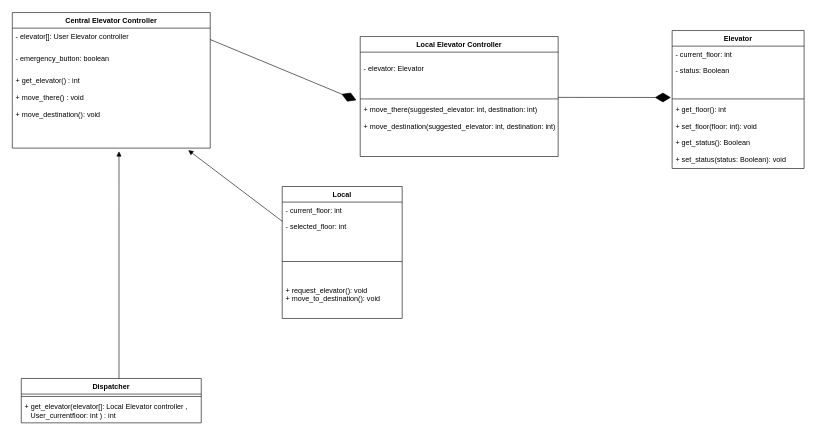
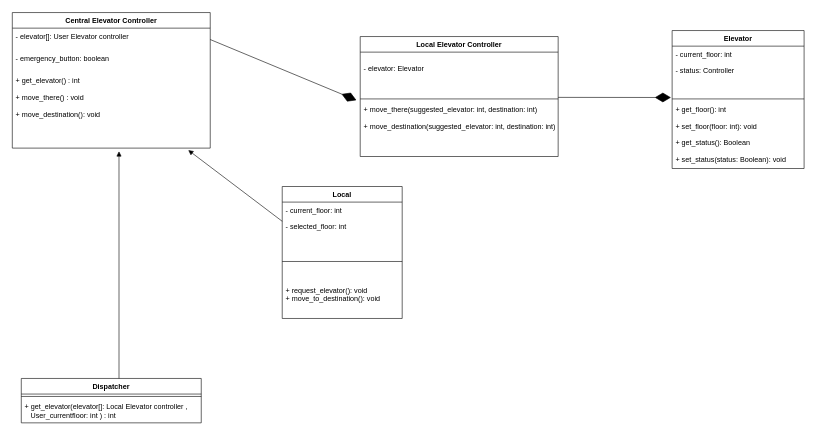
  <mxCell id="0" />
  <mxCell id="1" parent="0" />
  <mxCell id="2" value="Central Elevator Controller" style="swimlane;fontStyle=1;align=center;verticalAlign=top;childLayout=stackLayout;horizontal=1;startSize=26;horizontalStack=0;resizeParent=1;resizeParentMax=0;resizeLast=0;collapsible=1;marginBottom=0;" parent="1" vertex="1"><mxGeometry x="20" y="20" width="330" height="226" as="geometry" /></mxCell>
  <mxCell id="3" value="- elevator[]: User Elevator controller" style="text;strokeColor=none;fillColor=none;align=left;verticalAlign=top;spacingLeft=4;spacingRight=4;overflow=hidden;rotatable=0;points=[[0,0.5],[1,0.5]];portConstraint=eastwest;" parent="2" vertex="1"><mxGeometry y="26" width="330" height="38" as="geometry" /></mxCell>
  <mxCell id="4" value="- emergency_button: boolean" style="text;strokeColor=none;fillColor=none;align=left;verticalAlign=top;spacingLeft=4;spacingRight=4;overflow=hidden;rotatable=0;points=[[0,0.5],[1,0.5]];portConstraint=eastwest;" parent="2" vertex="1"><mxGeometry y="64" width="330" height="36" as="geometry" /></mxCell>
  <mxCell id="5" value="+ get_elevator() : int&#10;&#10;+ move_there() : void&#10;&#10;+ move_destination(): void&#10;" style="text;strokeColor=none;fillColor=none;align=left;verticalAlign=top;spacingLeft=4;spacingRight=4;overflow=hidden;rotatable=0;points=[[0,0.5],[1,0.5]];portConstraint=eastwest;" parent="2" vertex="1"><mxGeometry y="100" width="330" height="126" as="geometry" /></mxCell>
  <mxCell id="6" value="Local Elevator Controller" style="swimlane;fontStyle=1;align=center;verticalAlign=top;childLayout=stackLayout;horizontal=1;startSize=26;horizontalStack=0;resizeParent=1;resizeParentMax=0;resizeLast=0;collapsible=1;marginBottom=0;" parent="1" vertex="1"><mxGeometry x="600" y="60" width="330" height="200" as="geometry" /></mxCell>
  <mxCell id="7" value="&#10;- elevator: Elevator" style="text;strokeColor=none;fillColor=none;align=left;verticalAlign=top;spacingLeft=4;spacingRight=4;overflow=hidden;rotatable=0;points=[[0,0.5],[1,0.5]];portConstraint=eastwest;" parent="6" vertex="1"><mxGeometry y="26" width="330" height="74" as="geometry" /></mxCell>
  <mxCell id="8" value="" style="line;strokeWidth=1;fillColor=none;align=left;verticalAlign=middle;spacingTop=-1;spacingLeft=3;spacingRight=3;rotatable=0;labelPosition=right;points=[];portConstraint=eastwest;" parent="6" vertex="1"><mxGeometry y="100" width="330" height="8" as="geometry" /></mxCell>
  <mxCell id="9" value="+ move_there(suggested_elevator: int, destination: int)&#10;&#10;+ move_destination(suggested_elevator: int, destination: int)" style="text;strokeColor=none;fillColor=none;align=left;verticalAlign=top;spacingLeft=4;spacingRight=4;overflow=hidden;rotatable=0;points=[[0,0.5],[1,0.5]];portConstraint=eastwest;" parent="6" vertex="1"><mxGeometry y="108" width="330" height="92" as="geometry" /></mxCell>
  <mxCell id="10" value="Dispatcher" style="swimlane;fontStyle=1;align=center;verticalAlign=top;childLayout=stackLayout;horizontal=1;startSize=26;horizontalStack=0;resizeParent=1;resizeParentMax=0;resizeLast=0;collapsible=1;marginBottom=0;" parent="1" vertex="1"><mxGeometry x="35" y="630" width="300" height="74" as="geometry" /></mxCell>
  <mxCell id="11" value="" style="line;strokeWidth=1;fillColor=none;align=left;verticalAlign=middle;spacingTop=-1;spacingLeft=3;spacingRight=3;rotatable=0;labelPosition=right;points=[];portConstraint=eastwest;" parent="10" vertex="1"><mxGeometry y="26" width="300" height="8" as="geometry" /></mxCell>
  <mxCell id="12" value="+ get_elevator(elevator[]: Local Elevator controller ,&#10;   User_currentfloor: int ) : int&#10;" style="text;strokeColor=none;fillColor=none;align=left;verticalAlign=top;spacingLeft=4;spacingRight=4;overflow=hidden;rotatable=0;points=[[0,0.5],[1,0.5]];portConstraint=eastwest;" parent="10" vertex="1"><mxGeometry y="34" width="300" height="40" as="geometry" /></mxCell>
  <mxCell id="13" value="Elevator" style="swimlane;fontStyle=1;align=center;verticalAlign=top;childLayout=stackLayout;horizontal=1;startSize=26;horizontalStack=0;resizeParent=1;resizeParentMax=0;resizeLast=0;collapsible=1;marginBottom=0;" parent="1" vertex="1"><mxGeometry x="1120" y="50" width="220" height="230" as="geometry" /></mxCell>
- <mxCell id="14" value="- current_floor: int&#10;&#10;- status: Boolean&#10;" style="text;strokeColor=none;fillColor=none;align=left;verticalAlign=top;spacingLeft=4;spacingRight=4;overflow=hidden;rotatable=0;points=[[0,0.5],[1,0.5]];portConstraint=eastwest;" parent="13" vertex="1"><mxGeometry y="26" width="220" height="84" as="geometry" /></mxCell>
+ <mxCell id="14" value="- current_floor: int&#10;&#10;- status: Controller&#10;" style="text;strokeColor=none;fillColor=none;align=left;verticalAlign=top;spacingLeft=4;spacingRight=4;overflow=hidden;rotatable=0;points=[[0,0.5],[1,0.5]];portConstraint=eastwest;" parent="13" vertex="1"><mxGeometry y="26" width="220" height="84" as="geometry" /></mxCell>
  <mxCell id="15" value="" style="line;strokeWidth=1;fillColor=none;align=left;verticalAlign=middle;spacingTop=-1;spacingLeft=3;spacingRight=3;rotatable=0;labelPosition=right;points=[];portConstraint=eastwest;" parent="13" vertex="1"><mxGeometry y="110" width="220" height="8" as="geometry" /></mxCell>
  <mxCell id="16" value="+ get_floor(): int&#10;&#10;+ set_floor(floor: int): void&#10;&#10;+ get_status(): Boolean&#10;&#10;+ set_status(status: Boolean): void" style="text;strokeColor=none;fillColor=none;align=left;verticalAlign=top;spacingLeft=4;spacingRight=4;overflow=hidden;rotatable=0;points=[[0,0.5],[1,0.5]];portConstraint=eastwest;" parent="13" vertex="1"><mxGeometry y="118" width="220" height="112" as="geometry" /></mxCell>
  <mxCell id="17" value="" style="html=1;verticalAlign=bottom;endArrow=block;rounded=0;exitX=0.543;exitY=0;exitDx=0;exitDy=0;exitPerimeter=0;entryX=0.539;entryY=1.042;entryDx=0;entryDy=0;entryPerimeter=0;" parent="1" source="10" target="5" edge="1"><mxGeometry width="80" relative="1" as="geometry"><mxPoint x="220" y="300" as="sourcePoint" /><mxPoint x="50" y="440" as="targetPoint" /></mxGeometry></mxCell>
  <mxCell id="18" value="Local" style="swimlane;fontStyle=1;align=center;verticalAlign=top;childLayout=stackLayout;horizontal=1;startSize=26;horizontalStack=0;resizeParent=1;resizeParentMax=0;resizeLast=0;collapsible=1;marginBottom=0;" parent="1" vertex="1"><mxGeometry x="470" y="310" width="200" height="220" as="geometry" /></mxCell>
  <mxCell id="19" value="- current_floor: int&#10;&#10;- selected_floor: int&#10;" style="text;strokeColor=none;fillColor=none;align=left;verticalAlign=top;spacingLeft=4;spacingRight=4;overflow=hidden;rotatable=0;points=[[0,0.5],[1,0.5]];portConstraint=eastwest;" parent="18" vertex="1"><mxGeometry y="26" width="200" height="64" as="geometry" /></mxCell>
  <mxCell id="20" value="" style="line;strokeWidth=1;fillColor=none;align=left;verticalAlign=middle;spacingTop=-1;spacingLeft=3;spacingRight=3;rotatable=0;labelPosition=right;points=[];portConstraint=eastwest;" parent="18" vertex="1"><mxGeometry y="90" width="200" height="70" as="geometry" /></mxCell>
  <mxCell id="21" value="+ request_elevator(): void&#10;+ move_to_destination(): void" style="text;strokeColor=none;fillColor=none;align=left;verticalAlign=top;spacingLeft=4;spacingRight=4;overflow=hidden;rotatable=0;points=[[0,0.5],[1,0.5]];portConstraint=eastwest;" parent="18" vertex="1"><mxGeometry y="160" width="200" height="60" as="geometry" /></mxCell>
  <mxCell id="22" value="" style="endArrow=diamondThin;endFill=1;endSize=24;html=1;rounded=0;entryX=-0.019;entryY=1.083;entryDx=0;entryDy=0;entryPerimeter=0;exitX=1;exitY=0.5;exitDx=0;exitDy=0;" parent="1" source="3" target="7" edge="1"><mxGeometry width="160" relative="1" as="geometry"><mxPoint x="260" y="170" as="sourcePoint" /><mxPoint x="420" y="170" as="targetPoint" /></mxGeometry></mxCell>
  <mxCell id="23" value="" style="endArrow=diamondThin;endFill=1;endSize=24;html=1;rounded=0;entryX=-0.009;entryY=1.019;entryDx=0;entryDy=0;entryPerimeter=0;exitX=1;exitY=1.019;exitDx=0;exitDy=0;exitPerimeter=0;" parent="1" source="7" target="14" edge="1"><mxGeometry width="160" relative="1" as="geometry"><mxPoint x="430" y="170" as="sourcePoint" /><mxPoint x="590" y="170" as="targetPoint" /></mxGeometry></mxCell>
  <mxCell id="24" value="" style="html=1;verticalAlign=bottom;endArrow=block;rounded=0;exitX=0;exitY=0.5;exitDx=0;exitDy=0;entryX=0.889;entryY=1.027;entryDx=0;entryDy=0;entryPerimeter=0;" parent="1" source="19" target="5" edge="1"><mxGeometry width="80" relative="1" as="geometry"><mxPoint x="207.9" y="640" as="sourcePoint" /><mxPoint x="207.87" y="315.292" as="targetPoint" /></mxGeometry></mxCell>
